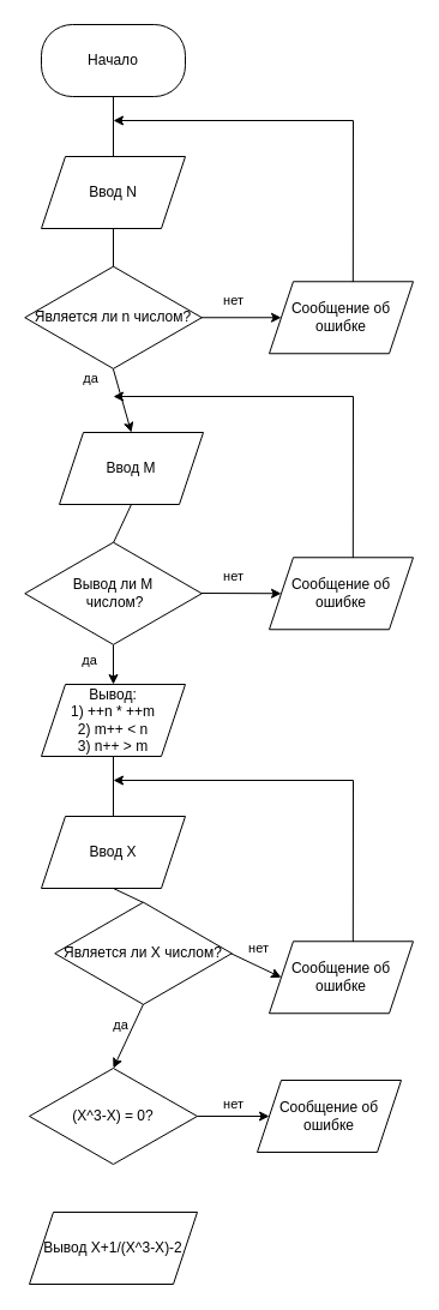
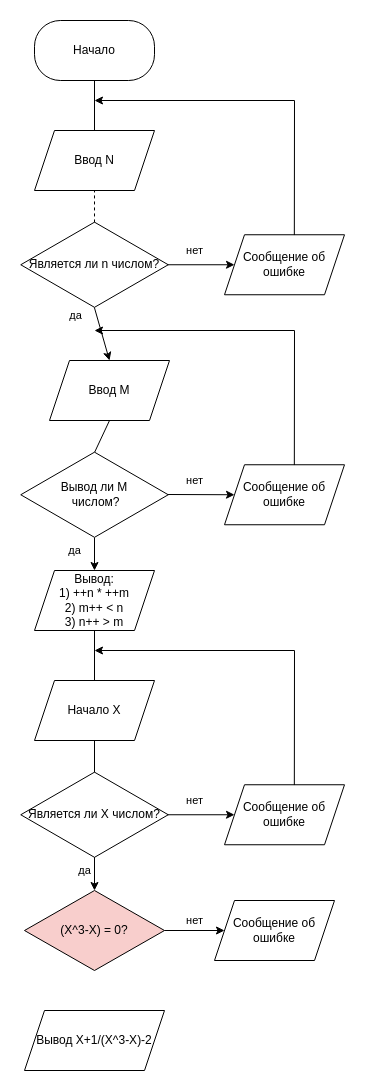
  <mxCell id="0" />
  <mxCell id="1" parent="0" />
  <mxCell id="2" value="Начало" style="rounded=1;whiteSpace=wrap;html=1;arcSize=43;fontFamily=Helvetica;" vertex="1" parent="1"><mxGeometry x="34" width="120" height="60" as="geometry" y="20" /></mxCell>
  <mxCell id="3" value="Ввод N" style="shape=parallelogram;perimeter=parallelogramPerimeter;whiteSpace=wrap;html=1;fixedSize=1;" vertex="1" parent="1"><mxGeometry x="34" y="130" width="120" height="60" as="geometry" /></mxCell>
  <mxCell id="4" value="" style="endArrow=none;html=1;rounded=0;entryX=0.5;entryY=1;entryDx=0;entryDy=0;" edge="1" parent="1" target="2"><mxGeometry width="50" height="50" relative="1" as="geometry"><mxPoint x="94" y="130" as="sourcePoint" /><mxPoint x="134" y="290" as="targetPoint" /></mxGeometry></mxCell>
  <mxCell id="5" value="Является ли n числом?" style="html=1;whiteSpace=wrap;aspect=fixed;shape=isoRectangle;" vertex="1" parent="1"><mxGeometry x="20.25" y="220" width="147.5" height="88.5" as="geometry" /></mxCell>
- <mxCell id="6" value="" style="endArrow=none;html=1;rounded=0;entryX=0.5;entryY=1;entryDx=0;entryDy=0;exitX=0.5;exitY=0.022;exitDx=0;exitDy=0;exitPerimeter=0;" edge="1" parent="1" source="5" target="3"><mxGeometry width="50" height="50" relative="1" as="geometry"><mxPoint x="94" y="220" as="sourcePoint" /><mxPoint x="144" y="170" as="targetPoint" /></mxGeometry></mxCell>
+ <mxCell id="6" value="" style="endArrow=none;html=1;rounded=0;entryX=0.5;entryY=1;entryDx=0;entryDy=0;exitX=0.5;exitY=0.022;exitDx=0;exitDy=0;exitPerimeter=0;dashed=1;" edge="1" parent="1" source="5" target="3"><mxGeometry width="50" height="50" relative="1" as="geometry"><mxPoint x="94" y="220" as="sourcePoint" /><mxPoint x="144" y="170" as="targetPoint" /></mxGeometry></mxCell>
  <mxCell id="7" value="Сообщение об ошибке" style="shape=parallelogram;perimeter=parallelogramPerimeter;whiteSpace=wrap;html=1;fixedSize=1;" vertex="1" parent="1"><mxGeometry x="224" y="234.25" width="120" height="60" as="geometry" /></mxCell>
  <mxCell id="8" value="нет" style="endArrow=classic;html=1;rounded=0;entryX=0;entryY=0.5;entryDx=0;entryDy=0;exitX=0.995;exitY=0.5;exitDx=0;exitDy=0;exitPerimeter=0;" edge="1" parent="1" source="5" target="7"><mxGeometry x="-0.194" y="14" width="50" height="50" relative="1" as="geometry"><mxPoint x="164" y="294.25" as="sourcePoint" /><mxPoint x="214" y="244.25" as="targetPoint" /><mxPoint as="offset" /></mxGeometry></mxCell>
  <mxCell id="9" value="" style="endArrow=none;html=1;rounded=0;exitX=0.582;exitY=0.005;exitDx=0;exitDy=0;exitPerimeter=0;" edge="1" parent="1" source="7"><mxGeometry width="50" height="50" relative="1" as="geometry"><mxPoint x="294" y="230" as="sourcePoint" /><mxPoint x="294" y="100" as="targetPoint" /></mxGeometry></mxCell>
  <mxCell id="10" value="" style="endArrow=classic;html=1;rounded=0;" edge="1" parent="1"><mxGeometry width="50" height="50" relative="1" as="geometry"><mxPoint x="294" y="100" as="sourcePoint" /><mxPoint x="94" y="100" as="targetPoint" /></mxGeometry></mxCell>
  <mxCell id="11" value="да" style="endArrow=classic;html=1;rounded=0;exitX=0.499;exitY=0.982;exitDx=0;exitDy=0;exitPerimeter=0;entryX=0.5;entryY=0;entryDx=0;entryDy=0;" edge="1" parent="1" source="5" target="12"><mxGeometry x="-0.886" y="-20" width="50" height="50" relative="1" as="geometry"><mxPoint x="154" y="460" as="sourcePoint" /><mxPoint x="94" y="340" as="targetPoint" /><mxPoint as="offset" /></mxGeometry></mxCell>
  <mxCell id="12" value="Ввод M" style="shape=parallelogram;perimeter=parallelogramPerimeter;whiteSpace=wrap;html=1;fixedSize=1;" vertex="1" parent="1"><mxGeometry x="49" y="360" width="120" height="60" as="geometry" /></mxCell>
  <mxCell id="13" value="" style="endArrow=none;html=1;rounded=0;entryX=0.5;entryY=1;entryDx=0;entryDy=0;exitX=0.5;exitY=0.022;exitDx=0;exitDy=0;exitPerimeter=0;" edge="1" parent="1" target="12"><mxGeometry width="50" height="50" relative="1" as="geometry"><mxPoint x="94" y="452" as="sourcePoint" /><mxPoint x="144" y="400" as="targetPoint" /></mxGeometry></mxCell>
  <mxCell id="14" value="Сообщение об ошибке" style="shape=parallelogram;perimeter=parallelogramPerimeter;whiteSpace=wrap;html=1;fixedSize=1;" vertex="1" parent="1"><mxGeometry x="224" y="464.25" width="120" height="60" as="geometry" /></mxCell>
  <mxCell id="15" value="нет" style="endArrow=classic;html=1;rounded=0;entryX=0;entryY=0.5;entryDx=0;entryDy=0;exitX=0.995;exitY=0.5;exitDx=0;exitDy=0;exitPerimeter=0;" edge="1" parent="1" target="14"><mxGeometry x="-0.194" y="14" width="50" height="50" relative="1" as="geometry"><mxPoint x="167" y="494" as="sourcePoint" /><mxPoint x="214" y="474.25" as="targetPoint" /><mxPoint as="offset" /></mxGeometry></mxCell>
  <mxCell id="16" value="" style="endArrow=none;html=1;rounded=0;exitX=0.582;exitY=0.005;exitDx=0;exitDy=0;exitPerimeter=0;" edge="1" parent="1" source="14"><mxGeometry width="50" height="50" relative="1" as="geometry"><mxPoint x="294" y="460" as="sourcePoint" /><mxPoint x="294" y="330" as="targetPoint" /></mxGeometry></mxCell>
  <mxCell id="17" value="" style="endArrow=classic;html=1;rounded=0;" edge="1" parent="1"><mxGeometry width="50" height="50" relative="1" as="geometry"><mxPoint x="294" y="330" as="sourcePoint" /><mxPoint x="94" y="330" as="targetPoint" /></mxGeometry></mxCell>
  <mxCell id="18" value="да" style="endArrow=classic;html=1;rounded=0;exitX=0.499;exitY=0.982;exitDx=0;exitDy=0;exitPerimeter=0;" edge="1" parent="1"><mxGeometry x="-0.214" y="-20" width="50" height="50" relative="1" as="geometry"><mxPoint x="94" y="537" as="sourcePoint" /><mxPoint x="94" y="570" as="targetPoint" /><mxPoint as="offset" /></mxGeometry></mxCell>
  <mxCell id="19" value="Вывод ли M&lt;br&gt;&amp;nbsp;числом?" style="html=1;whiteSpace=wrap;aspect=fixed;shape=isoRectangle;" vertex="1" parent="1"><mxGeometry x="20.25" y="450" width="147.5" height="88.5" as="geometry" /></mxCell>
  <mxCell id="20" value="Вывод:&lt;br&gt;1) ++n * ++m&lt;br&gt;2) m++ &amp;lt; n&lt;br&gt;3) n++ &amp;gt; m" style="shape=parallelogram;perimeter=parallelogramPerimeter;whiteSpace=wrap;html=1;fixedSize=1;" vertex="1" parent="1"><mxGeometry x="34" y="570" width="120" height="60" as="geometry" /></mxCell>
- <mxCell id="21" value="Ввод X" style="shape=parallelogram;perimeter=parallelogramPerimeter;whiteSpace=wrap;html=1;fixedSize=1;" vertex="1" parent="1"><mxGeometry x="34" y="680" width="120" height="60" as="geometry" /></mxCell>
- <mxCell id="22" value="Является ли X&amp;nbsp;числом?" style="html=1;whiteSpace=wrap;aspect=fixed;shape=isoRectangle;" vertex="1" parent="1"><mxGeometry x="45.25" y="750" width="147.5" height="88.5" as="geometry" /></mxCell>
+ <mxCell id="21" value="Начало X" style="shape=parallelogram;perimeter=parallelogramPerimeter;whiteSpace=wrap;html=1;fixedSize=1;" vertex="1" parent="1"><mxGeometry x="34" y="680" width="120" height="60" as="geometry" /></mxCell>
+ <mxCell id="22" value="Является ли X&amp;nbsp;числом?" style="html=1;whiteSpace=wrap;aspect=fixed;shape=isoRectangle;" vertex="1" parent="1"><mxGeometry x="20.25" y="770" width="147.5" height="88.5" as="geometry" /></mxCell>
  <mxCell id="23" value="" style="endArrow=none;html=1;rounded=0;entryX=0.5;entryY=1;entryDx=0;entryDy=0;exitX=0.5;exitY=0.022;exitDx=0;exitDy=0;exitPerimeter=0;" edge="1" parent="1" source="22" target="21"><mxGeometry width="50" height="50" relative="1" as="geometry"><mxPoint x="94" y="770" as="sourcePoint" /><mxPoint x="144" y="720" as="targetPoint" /></mxGeometry></mxCell>
  <mxCell id="24" value="Сообщение об ошибке" style="shape=parallelogram;perimeter=parallelogramPerimeter;whiteSpace=wrap;html=1;fixedSize=1;" vertex="1" parent="1"><mxGeometry x="224" y="784.25" width="120" height="60" as="geometry" /></mxCell>
  <mxCell id="25" value="нет" style="endArrow=classic;html=1;rounded=0;entryX=0;entryY=0.5;entryDx=0;entryDy=0;exitX=0.995;exitY=0.5;exitDx=0;exitDy=0;exitPerimeter=0;" edge="1" parent="1" source="22" target="24"><mxGeometry x="-0.194" y="14" width="50" height="50" relative="1" as="geometry"><mxPoint x="164" y="844.25" as="sourcePoint" /><mxPoint x="214" y="794.25" as="targetPoint" /><mxPoint as="offset" /></mxGeometry></mxCell>
  <mxCell id="26" value="" style="endArrow=none;html=1;rounded=0;exitX=0.582;exitY=0.005;exitDx=0;exitDy=0;exitPerimeter=0;" edge="1" parent="1" source="24"><mxGeometry width="50" height="50" relative="1" as="geometry"><mxPoint x="294" y="780" as="sourcePoint" /><mxPoint x="294" y="650" as="targetPoint" /></mxGeometry></mxCell>
  <mxCell id="27" value="" style="endArrow=classic;html=1;rounded=0;" edge="1" parent="1"><mxGeometry width="50" height="50" relative="1" as="geometry"><mxPoint x="294" y="650" as="sourcePoint" /><mxPoint x="94" y="650" as="targetPoint" /></mxGeometry></mxCell>
  <mxCell id="28" value="" style="endArrow=none;html=1;rounded=0;entryX=0.5;entryY=1;entryDx=0;entryDy=0;exitX=0.5;exitY=0;exitDx=0;exitDy=0;" edge="1" parent="1" source="21" target="20"><mxGeometry width="50" height="50" relative="1" as="geometry"><mxPoint x="84" y="740" as="sourcePoint" /><mxPoint x="134" y="690" as="targetPoint" /></mxGeometry></mxCell>
  <mxCell id="29" value="да" style="endArrow=classic;html=1;rounded=0;exitX=0.5;exitY=0.979;exitDx=0;exitDy=0;exitPerimeter=0;" edge="1" parent="1" source="22"><mxGeometry x="-0.199" y="-10" width="50" height="50" relative="1" as="geometry"><mxPoint x="94" y="860" as="sourcePoint" /><mxPoint x="94" y="890" as="targetPoint" /><mxPoint as="offset" /></mxGeometry></mxCell>
- <mxCell id="30" value="(X^3-X) = 0?" style="rhombus;whiteSpace=wrap;html=1;" vertex="1" parent="1"><mxGeometry x="24" y="890" width="140" height="80" as="geometry" /></mxCell>
+ <mxCell id="30" value="(X^3-X) = 0?" style="rhombus;whiteSpace=wrap;html=1;fillColor=#f8cecc;" vertex="1" parent="1"><mxGeometry x="24" y="890" width="140" height="80" as="geometry" /></mxCell>
  <mxCell id="31" value="нет" style="endArrow=classic;html=1;rounded=0;" edge="1" parent="1"><mxGeometry y="10" width="50" height="50" relative="1" as="geometry"><mxPoint x="164" y="930" as="sourcePoint" /><mxPoint x="224" y="930" as="targetPoint" /><mxPoint as="offset" /></mxGeometry></mxCell>
  <mxCell id="32" value="Сообщение об ошибке" style="shape=parallelogram;perimeter=parallelogramPerimeter;whiteSpace=wrap;html=1;fixedSize=1;" vertex="1" parent="1"><mxGeometry x="214" y="900" width="120" height="60" as="geometry" /></mxCell>
  <mxCell id="33" value="Вывод X+1/(X^3-X)-2" style="shape=parallelogram;perimeter=parallelogramPerimeter;whiteSpace=wrap;html=1;fixedSize=1;" vertex="1" parent="1"><mxGeometry x="24" y="1010" width="140" height="60" as="geometry" /></mxCell>
